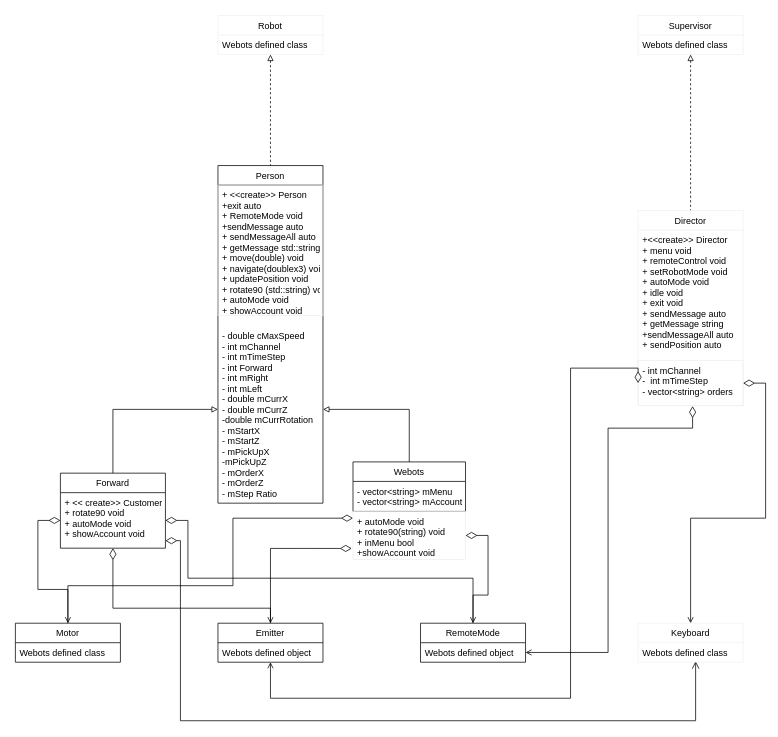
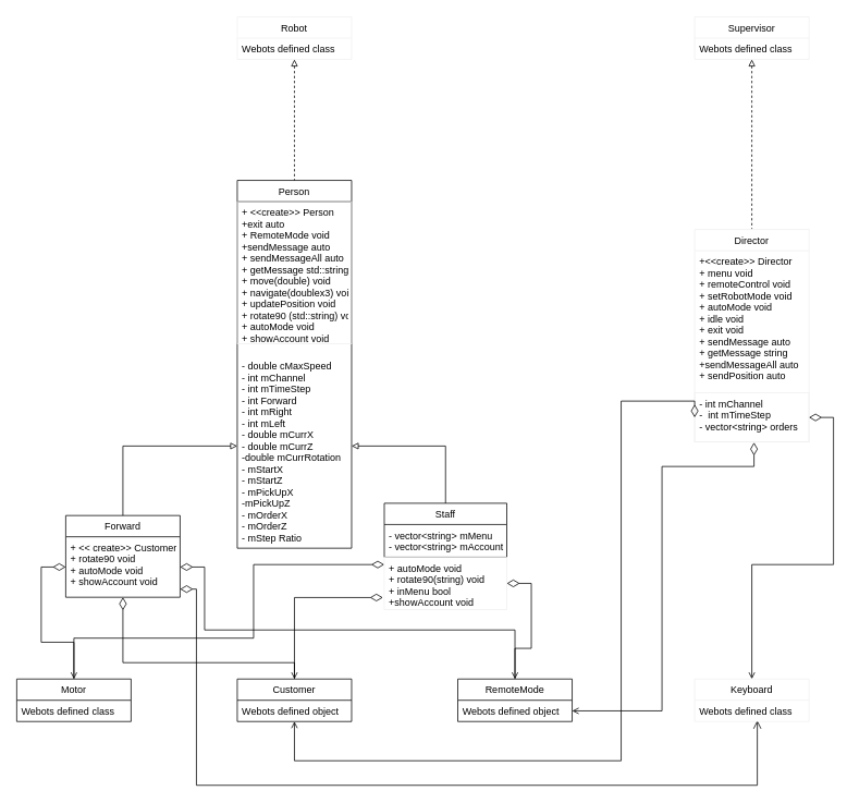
  <mxCell id="0" />
  <mxCell id="1" parent="0" />
  <mxCell id="2" value="Person" style="swimlane;fontStyle=0;childLayout=stackLayout;horizontal=1;startSize=26;horizontalStack=0;resizeParent=1;resizeParentMax=0;resizeLast=0;collapsible=1;marginBottom=0;" parent="1" vertex="1"><mxGeometry x="290" y="220" width="140" height="450" as="geometry" /></mxCell>
  <mxCell id="3" value="+ &lt;&lt;create&gt;&gt; Person&#10;+exit auto&#10;+ RemoteMode void&#10;+sendMessage auto&#10;+ sendMessageAll auto&#10;+ getMessage std::string&#10;+ move(double) void&#10;+ navigate(doublex3) void&#10;+ updatePosition void&#10;+ rotate90 (std::string) void&#10;+ autoMode void&#10;+ showAccount void" style="text;fillColor=none;align=left;verticalAlign=top;spacingLeft=4;spacingRight=4;overflow=hidden;rotatable=0;points=[[0,0.5],[1,0.5]];portConstraint=eastwest;strokeColor=#f0f0f0;" parent="2" vertex="1"><mxGeometry y="26" width="140" height="174" as="geometry" /></mxCell>
  <mxCell id="4" value="&#10;- double cMaxSpeed&#10;- int mChannel&#10;- int mTimeStep&#10;- int Forward&#10;- int mRight&#10;- int mLeft&#10;- double mCurrX&#10;- double mCurrZ&#10;-double mCurrRotation&#10;- mStartX&#10;- mStartZ&#10;- mPickUpX&#10;-mPickUpZ&#10;- mOrderX&#10;- mOrderZ&#10;- mStep Ratio" style="text;fillColor=none;align=left;verticalAlign=top;spacingLeft=4;spacingRight=4;overflow=hidden;rotatable=0;points=[[0,0.5],[1,0.5]];portConstraint=eastwest;" parent="2" vertex="1"><mxGeometry y="200" width="140" height="250" as="geometry" /></mxCell>
  <mxCell id="5" value="Forward" style="swimlane;fontStyle=0;childLayout=stackLayout;horizontal=1;startSize=26;horizontalStack=0;resizeParent=1;resizeParentMax=0;resizeLast=0;collapsible=1;marginBottom=0;" parent="1" vertex="1"><mxGeometry x="80" y="630" width="140" height="100" as="geometry" /></mxCell>
- <mxCell id="6" value="Webots" style="swimlane;fontStyle=0;childLayout=stackLayout;horizontal=1;startSize=26;horizontalStack=0;resizeParent=1;resizeParentMax=0;resizeLast=0;collapsible=1;marginBottom=0;" parent="1" vertex="1"><mxGeometry x="470" y="615" width="150" height="66" as="geometry" /></mxCell>
+ <mxCell id="6" value="Staff" style="swimlane;fontStyle=0;childLayout=stackLayout;horizontal=1;startSize=26;horizontalStack=0;resizeParent=1;resizeParentMax=0;resizeLast=0;collapsible=1;marginBottom=0;" parent="1" vertex="1"><mxGeometry x="470" y="615" width="150" height="66" as="geometry" /></mxCell>
  <mxCell id="7" value="- vector&lt;string&gt; mMenu&#10;- vector&lt;string&gt; mAccount" style="text;strokeColor=none;fillColor=none;align=left;verticalAlign=top;spacingLeft=4;spacingRight=4;overflow=hidden;rotatable=0;points=[[0,0.5],[1,0.5]];portConstraint=eastwest;" parent="6" vertex="1"><mxGeometry y="26" width="150" height="40" as="geometry" /></mxCell>
  <mxCell id="8" style="edgeStyle=orthogonalEdgeStyle;rounded=0;orthogonalLoop=1;jettySize=auto;html=1;entryX=0;entryY=0.5;entryDx=0;entryDy=0;endArrow=diamondThin;endFill=0;endSize=13;" parent="1" source="9" target="20" edge="1"><mxGeometry relative="1" as="geometry" /></mxCell>
  <mxCell id="9" value="Motor" style="swimlane;fontStyle=0;childLayout=stackLayout;horizontal=1;startSize=26;horizontalStack=0;resizeParent=1;resizeParentMax=0;resizeLast=0;collapsible=1;marginBottom=0;" parent="1" vertex="1"><mxGeometry x="20" y="830" width="140" height="52" as="geometry" /></mxCell>
  <mxCell id="10" value="Webots defined class" style="text;strokeColor=none;fillColor=none;align=left;verticalAlign=top;spacingLeft=4;spacingRight=4;overflow=hidden;rotatable=0;points=[[0,0.5],[1,0.5]];portConstraint=eastwest;" parent="9" vertex="1"><mxGeometry y="26" width="140" height="26" as="geometry" /></mxCell>
  <mxCell id="11" style="edgeStyle=orthogonalEdgeStyle;rounded=0;orthogonalLoop=1;jettySize=auto;html=1;endArrow=diamondThin;endFill=0;startSize=13;endSize=13;" parent="1" source="13" target="20" edge="1"><mxGeometry relative="1" as="geometry"><Array as="points"><mxPoint x="360" y="810" /><mxPoint x="150" y="810" /></Array></mxGeometry></mxCell>
  <mxCell id="12" style="edgeStyle=orthogonalEdgeStyle;rounded=0;orthogonalLoop=1;jettySize=auto;html=1;entryX=-0.011;entryY=0.771;entryDx=0;entryDy=0;entryPerimeter=0;endArrow=diamondThin;endFill=0;endSize=13;startArrow=open;startFill=0;" parent="1" source="13" target="38" edge="1"><mxGeometry relative="1" as="geometry" /></mxCell>
- <mxCell id="13" value="Emitter" style="swimlane;fontStyle=0;childLayout=stackLayout;horizontal=1;startSize=26;horizontalStack=0;resizeParent=1;resizeParentMax=0;resizeLast=0;collapsible=1;marginBottom=0;" parent="1" vertex="1"><mxGeometry x="290" y="830" width="140" height="52" as="geometry" /></mxCell>
+ <mxCell id="13" value="Customer" style="swimlane;fontStyle=0;childLayout=stackLayout;horizontal=1;startSize=26;horizontalStack=0;resizeParent=1;resizeParentMax=0;resizeLast=0;collapsible=1;marginBottom=0;" parent="1" vertex="1"><mxGeometry x="290" y="830" width="140" height="52" as="geometry" /></mxCell>
  <mxCell id="14" value="Webots defined object" style="text;strokeColor=none;fillColor=none;align=left;verticalAlign=top;spacingLeft=4;spacingRight=4;overflow=hidden;rotatable=0;points=[[0,0.5],[1,0.5]];portConstraint=eastwest;" parent="13" vertex="1"><mxGeometry y="26" width="140" height="26" as="geometry" /></mxCell>
  <mxCell id="15" style="edgeStyle=orthogonalEdgeStyle;rounded=0;orthogonalLoop=1;jettySize=auto;html=1;entryX=1;entryY=0.5;entryDx=0;entryDy=0;endArrow=diamondThin;endFill=0;endSize=13;" parent="1" source="17" target="20" edge="1"><mxGeometry relative="1" as="geometry"><Array as="points"><mxPoint x="630" y="770" /><mxPoint x="250" y="770" /><mxPoint x="250" y="693" /></Array></mxGeometry></mxCell>
  <mxCell id="16" style="edgeStyle=orthogonalEdgeStyle;rounded=0;orthogonalLoop=1;jettySize=auto;html=1;entryX=1;entryY=0.5;entryDx=0;entryDy=0;endArrow=diamondThin;endFill=0;endSize=13;targetPerimeterSpacing=0;startArrow=open;startFill=0;" parent="1" source="17" target="38" edge="1"><mxGeometry relative="1" as="geometry" /></mxCell>
  <mxCell id="17" value="RemoteMode" style="swimlane;fontStyle=0;childLayout=stackLayout;horizontal=1;startSize=26;horizontalStack=0;resizeParent=1;resizeParentMax=0;resizeLast=0;collapsible=1;marginBottom=0;" parent="1" vertex="1"><mxGeometry x="560" y="830" width="140" height="52" as="geometry" /></mxCell>
  <mxCell id="18" value="Webots defined object" style="text;strokeColor=none;fillColor=none;align=left;verticalAlign=top;spacingLeft=4;spacingRight=4;overflow=hidden;rotatable=0;points=[[0,0.5],[1,0.5]];portConstraint=eastwest;" parent="17" vertex="1"><mxGeometry y="26" width="140" height="26" as="geometry" /></mxCell>
  <mxCell id="19" style="edgeStyle=orthogonalEdgeStyle;rounded=0;orthogonalLoop=1;jettySize=auto;html=1;entryX=0.548;entryY=0.949;entryDx=0;entryDy=0;entryPerimeter=0;startArrow=diamondThin;startFill=0;endArrow=open;endFill=0;endSize=8;targetPerimeterSpacing=0;startSize=13;" parent="1" source="20" target="35" edge="1"><mxGeometry relative="1" as="geometry"><Array as="points"><mxPoint x="240" y="720" /><mxPoint x="240" y="960" /><mxPoint x="927" y="960" /></Array></mxGeometry></mxCell>
  <mxCell id="20" value="+ &lt;&lt; create&gt;&gt; Customer&#10;+ rotate90 void&#10;+ autoMode void&#10;+ showAccount void" style="text;strokeColor=none;fillColor=none;align=left;verticalAlign=top;spacingLeft=4;spacingRight=4;overflow=hidden;rotatable=0;points=[[0,0.5],[1,0.5]];portConstraint=eastwest;" parent="1" vertex="1"><mxGeometry x="80" y="656" width="140" height="74" as="geometry" /></mxCell>
  <mxCell id="21" style="edgeStyle=orthogonalEdgeStyle;rounded=0;orthogonalLoop=1;jettySize=auto;html=1;entryX=0.5;entryY=0;entryDx=0;entryDy=0;endArrow=none;endFill=0;startArrow=block;startFill=0;dashed=1;" parent="1" source="22" target="2" edge="1"><mxGeometry relative="1" as="geometry" /></mxCell>
  <mxCell id="22" value="Robot" style="swimlane;fontStyle=0;childLayout=stackLayout;horizontal=1;startSize=26;horizontalStack=0;resizeParent=1;resizeParentMax=0;resizeLast=0;collapsible=1;marginBottom=0;strokeColor=#f0f0f0;" parent="1" vertex="1"><mxGeometry x="290" y="20" width="140" height="52" as="geometry" /></mxCell>
  <mxCell id="23" value="Webots defined class" style="text;strokeColor=none;fillColor=none;align=left;verticalAlign=top;spacingLeft=4;spacingRight=4;overflow=hidden;rotatable=0;points=[[0,0.5],[1,0.5]];portConstraint=eastwest;" parent="22" vertex="1"><mxGeometry y="26" width="140" height="26" as="geometry" /></mxCell>
  <mxCell id="24" style="edgeStyle=orthogonalEdgeStyle;rounded=0;orthogonalLoop=1;jettySize=auto;html=1;entryX=0.5;entryY=0;entryDx=0;entryDy=0;endArrow=none;endFill=0;startArrow=block;startFill=0;" parent="1" source="4" target="5" edge="1"><mxGeometry relative="1" as="geometry" /></mxCell>
  <mxCell id="25" style="edgeStyle=orthogonalEdgeStyle;rounded=0;orthogonalLoop=1;jettySize=auto;html=1;entryX=0.5;entryY=0;entryDx=0;entryDy=0;endArrow=none;endFill=0;startArrow=block;startFill=0;" parent="1" source="4" target="6" edge="1"><mxGeometry relative="1" as="geometry" /></mxCell>
  <mxCell id="26" style="edgeStyle=orthogonalEdgeStyle;rounded=0;orthogonalLoop=1;jettySize=auto;html=1;endArrow=diamondThin;endFill=0;endSize=13;startArrow=open;startFill=0;" parent="1" target="38" edge="1"><mxGeometry relative="1" as="geometry"><mxPoint x="90" y="830" as="sourcePoint" /><Array as="points"><mxPoint x="90" y="780" /><mxPoint x="310" y="780" /><mxPoint x="310" y="690" /></Array></mxGeometry></mxCell>
  <mxCell id="27" style="edgeStyle=orthogonalEdgeStyle;rounded=0;orthogonalLoop=1;jettySize=auto;html=1;entryX=0.5;entryY=0;entryDx=0;entryDy=0;startArrow=block;startFill=0;endArrow=none;endFill=0;endSize=13;targetPerimeterSpacing=0;dashed=1;" parent="1" source="28" target="30" edge="1"><mxGeometry relative="1" as="geometry" /></mxCell>
  <mxCell id="28" value="Supervisor" style="swimlane;fontStyle=0;childLayout=stackLayout;horizontal=1;startSize=26;horizontalStack=0;resizeParent=1;resizeParentMax=0;resizeLast=0;collapsible=1;marginBottom=0;strokeColor=#f0f0f0;" parent="1" vertex="1"><mxGeometry x="850" y="20" width="140" height="52" as="geometry" /></mxCell>
  <mxCell id="29" value="Webots defined class" style="text;strokeColor=none;fillColor=none;align=left;verticalAlign=top;spacingLeft=4;spacingRight=4;overflow=hidden;rotatable=0;points=[[0,0.5],[1,0.5]];portConstraint=eastwest;" parent="28" vertex="1"><mxGeometry y="26" width="140" height="26" as="geometry" /></mxCell>
  <mxCell id="30" value="Director" style="swimlane;fontStyle=0;childLayout=stackLayout;horizontal=1;startSize=26;horizontalStack=0;resizeParent=1;resizeParentMax=0;resizeLast=0;collapsible=1;marginBottom=0;strokeColor=#f0f0f0;" parent="1" vertex="1"><mxGeometry x="850" y="280" width="140" height="260" as="geometry" /></mxCell>
  <mxCell id="31" value="+&lt;&lt;create&gt;&gt; Director&#10;+ menu void&#10;+ remoteControl void&#10;+ setRobotMode void&#10;+ autoMode void&#10;+ idle void&#10;+ exit void&#10;+ sendMessage auto&#10;+ getMessage string&#10;+sendMessageAll auto&#10;+ sendPosition auto&#10;" style="text;strokeColor=none;fillColor=none;align=left;verticalAlign=top;spacingLeft=4;spacingRight=4;overflow=hidden;rotatable=0;points=[[0,0.5],[1,0.5]];portConstraint=eastwest;" parent="30" vertex="1"><mxGeometry y="26" width="140" height="174" as="geometry" /></mxCell>
  <mxCell id="32" value="- int mChannel&#10;-  int mTimeStep&#10;- vector&lt;string&gt; orders" style="text;fillColor=none;align=left;verticalAlign=top;spacingLeft=4;spacingRight=4;overflow=hidden;rotatable=0;points=[[0,0.5],[1,0.5]];portConstraint=eastwest;strokeColor=#f0f0f0;" parent="30" vertex="1"><mxGeometry y="200" width="140" height="60" as="geometry" /></mxCell>
  <mxCell id="33" style="edgeStyle=orthogonalEdgeStyle;rounded=0;orthogonalLoop=1;jettySize=auto;html=1;entryX=1;entryY=0.5;entryDx=0;entryDy=0;startArrow=open;startFill=0;endArrow=diamondThin;endFill=0;targetPerimeterSpacing=0;endSize=13;" parent="1" source="34" target="32" edge="1"><mxGeometry relative="1" as="geometry" /></mxCell>
  <mxCell id="34" value="Keyboard" style="swimlane;fontStyle=0;childLayout=stackLayout;horizontal=1;startSize=26;horizontalStack=0;resizeParent=1;resizeParentMax=0;resizeLast=0;collapsible=1;marginBottom=0;strokeColor=#f0f0f0;" parent="1" vertex="1"><mxGeometry x="850" y="830" width="140" height="52" as="geometry" /></mxCell>
  <mxCell id="35" value="Webots defined class" style="text;strokeColor=none;fillColor=none;align=left;verticalAlign=top;spacingLeft=4;spacingRight=4;overflow=hidden;rotatable=0;points=[[0,0.5],[1,0.5]];portConstraint=eastwest;" parent="34" vertex="1"><mxGeometry y="26" width="140" height="26" as="geometry" /></mxCell>
  <mxCell id="36" style="edgeStyle=orthogonalEdgeStyle;rounded=0;orthogonalLoop=1;jettySize=auto;html=1;entryX=0.519;entryY=1.011;entryDx=0;entryDy=0;entryPerimeter=0;startArrow=open;startFill=0;endArrow=diamondThin;endFill=0;targetPerimeterSpacing=0;endSize=13;" parent="1" source="18" target="32" edge="1"><mxGeometry relative="1" as="geometry"><Array as="points"><mxPoint x="810" y="869" /><mxPoint x="810" y="570" /><mxPoint x="923" y="570" /></Array></mxGeometry></mxCell>
  <mxCell id="37" style="edgeStyle=orthogonalEdgeStyle;rounded=0;orthogonalLoop=1;jettySize=auto;html=1;entryX=0;entryY=0.5;entryDx=0;entryDy=0;startArrow=open;startFill=0;endArrow=diamondThin;endFill=0;targetPerimeterSpacing=0;endSize=13;" parent="1" source="14" target="32" edge="1"><mxGeometry relative="1" as="geometry"><Array as="points"><mxPoint x="360" y="930" /><mxPoint x="760" y="930" /><mxPoint x="760" y="490" /></Array></mxGeometry></mxCell>
  <mxCell id="38" value="+ autoMode void&#10;+ rotate90(string) void&#10;+ inMenu bool&#10;+showAccount void" style="text;fillColor=none;align=left;verticalAlign=top;spacingLeft=4;spacingRight=4;overflow=hidden;rotatable=0;points=[[0,0.5],[1,0.5]];portConstraint=eastwest;strokeColor=#f0f0f0;" parent="1" vertex="1"><mxGeometry x="470" y="681" width="150" height="64" as="geometry" /></mxCell>
